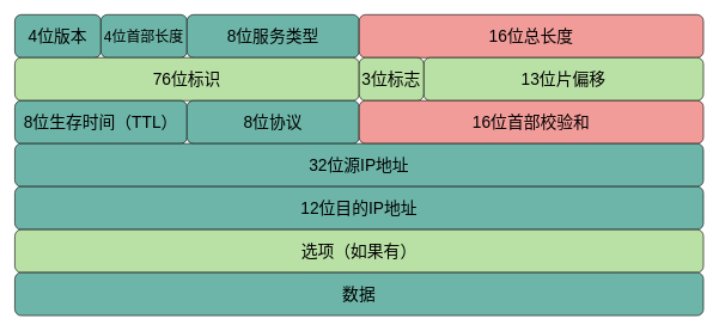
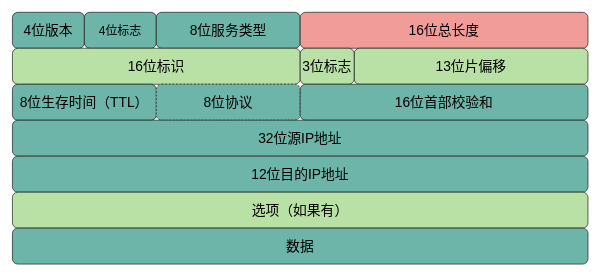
  <mxCell id="0" />
  <mxCell id="1" parent="0" />
  <mxCell id="2" value="&lt;font style=&quot;font-size: 23px;&quot;&gt;4位版本&lt;/font&gt;" style="rounded=1;whiteSpace=wrap;html=1;fontSize=23;fillColor=#6DB5A8;" vertex="1" parent="1"><mxGeometry x="20" y="20" width="120" height="60" as="geometry" /></mxCell>
- <mxCell id="3" value="&lt;font style=&quot;font-size: 20px&quot;&gt;4位首部长度&lt;/font&gt;" style="rounded=1;whiteSpace=wrap;html=1;fontSize=23;fillColor=#6DB5A8;" vertex="1" parent="1"><mxGeometry x="140" y="20" width="120" height="60" as="geometry" /></mxCell>
+ <mxCell id="3" value="&lt;font style=&quot;font-size: 20px&quot;&gt;4位标志&lt;/font&gt;" style="rounded=1;whiteSpace=wrap;html=1;fontSize=23;fillColor=#6DB5A8;" vertex="1" parent="1"><mxGeometry x="140" y="20" width="120" height="60" as="geometry" /></mxCell>
  <mxCell id="4" value="&lt;font style=&quot;font-size: 23px;&quot;&gt;8位服务类型&lt;/font&gt;" style="rounded=1;whiteSpace=wrap;html=1;fontSize=23;fillColor=#6DB5A8;" vertex="1" parent="1"><mxGeometry x="260" y="20" width="240" height="60" as="geometry" /></mxCell>
  <mxCell id="5" value="&lt;font style=&quot;font-size: 23px;&quot;&gt;16位总长度&lt;/font&gt;" style="rounded=1;whiteSpace=wrap;html=1;fillColor=#F19C99;fontSize=23;" vertex="1" parent="1"><mxGeometry x="500" y="20" width="480" height="60" as="geometry" /></mxCell>
- <mxCell id="6" value="&lt;font style=&quot;font-size: 23px;&quot;&gt;76位标识&lt;/font&gt;" style="rounded=1;whiteSpace=wrap;html=1;fontSize=23;fillColor=#B9E0A5;" vertex="1" parent="1"><mxGeometry x="20" y="80" width="480" height="60" as="geometry" /></mxCell>
+ <mxCell id="6" value="&lt;font style=&quot;font-size: 23px;&quot;&gt;16位标识&lt;/font&gt;" style="rounded=1;whiteSpace=wrap;html=1;fontSize=23;fillColor=#B9E0A5;" vertex="1" parent="1"><mxGeometry x="20" y="80" width="480" height="60" as="geometry" /></mxCell>
  <mxCell id="7" value="&lt;font style=&quot;font-size: 23px;&quot;&gt;13位片偏移&lt;/font&gt;" style="rounded=1;whiteSpace=wrap;html=1;fontSize=23;fillColor=#B9E0A5;" vertex="1" parent="1"><mxGeometry x="590" y="80" width="390" height="60" as="geometry" /></mxCell>
  <mxCell id="8" value="&lt;font style=&quot;font-size: 23px;&quot;&gt;3位标志&lt;/font&gt;" style="rounded=1;whiteSpace=wrap;html=1;fontSize=23;fillColor=#B9E0A5;" vertex="1" parent="1"><mxGeometry x="500" y="80" width="90" height="60" as="geometry" /></mxCell>
  <mxCell id="9" value="&lt;font style=&quot;font-size: 23px;&quot;&gt;8位生存时间（TTL）&lt;/font&gt;" style="rounded=1;whiteSpace=wrap;html=1;fontSize=23;fillColor=#6DB5A8;" vertex="1" parent="1"><mxGeometry x="20" y="140" width="240" height="60" as="geometry" /></mxCell>
- <mxCell id="10" value="&lt;font style=&quot;font-size: 23px;&quot;&gt;8位协议&lt;/font&gt;" style="rounded=1;whiteSpace=wrap;html=1;fontSize=23;fillColor=#6DB5A8;" vertex="1" parent="1"><mxGeometry x="260" y="140" width="240" height="60" as="geometry" /></mxCell>
- <mxCell id="11" value="&lt;font style=&quot;font-size: 23px;&quot;&gt;16位首部校验和&lt;/font&gt;" style="rounded=1;whiteSpace=wrap;html=1;fontSize=23;fillColor=#f19c99;" vertex="1" parent="1"><mxGeometry x="500" y="140" width="480" height="60" as="geometry" /></mxCell>
+ <mxCell id="10" value="&lt;font style=&quot;font-size: 23px;&quot;&gt;8位协议&lt;/font&gt;" style="rounded=1;whiteSpace=wrap;html=1;fontSize=23;fillColor=#6DB5A8;dashed=1;" vertex="1" parent="1"><mxGeometry x="260" y="140" width="240" height="60" as="geometry" /></mxCell>
+ <mxCell id="11" value="&lt;font style=&quot;font-size: 23px;&quot;&gt;16位首部校验和&lt;/font&gt;" style="rounded=1;whiteSpace=wrap;html=1;fontSize=23;fillColor=#6DB5A8;" vertex="1" parent="1"><mxGeometry x="500" y="140" width="480" height="60" as="geometry" /></mxCell>
  <mxCell id="12" value="&lt;font style=&quot;font-size: 23px;&quot;&gt;32位源IP地址&lt;/font&gt;" style="rounded=1;whiteSpace=wrap;html=1;fontSize=23;fillColor=#6db5a8;" vertex="1" parent="1"><mxGeometry x="20" y="200" width="960" height="60" as="geometry" /></mxCell>
  <mxCell id="13" value="&lt;font style=&quot;font-size: 23px;&quot;&gt;12位目的IP地址&lt;/font&gt;" style="rounded=1;whiteSpace=wrap;html=1;fontSize=23;fillColor=#6DB5A8;" vertex="1" parent="1"><mxGeometry x="20" y="260" width="960" height="60" as="geometry" /></mxCell>
  <mxCell id="14" value="&lt;font style=&quot;font-size: 23px;&quot;&gt;选项（如果有）&lt;/font&gt;" style="rounded=1;whiteSpace=wrap;html=1;fontSize=23;fillColor=#B9E0A5;" vertex="1" parent="1"><mxGeometry x="20" y="320" width="960" height="60" as="geometry" /></mxCell>
  <mxCell id="15" value="&lt;font style=&quot;font-size: 23px;&quot;&gt;数据&lt;/font&gt;" style="rounded=1;whiteSpace=wrap;html=1;fontSize=23;fillColor=#6DB5A8;" vertex="1" parent="1"><mxGeometry x="20" y="380" width="960" height="60" as="geometry" /></mxCell>
